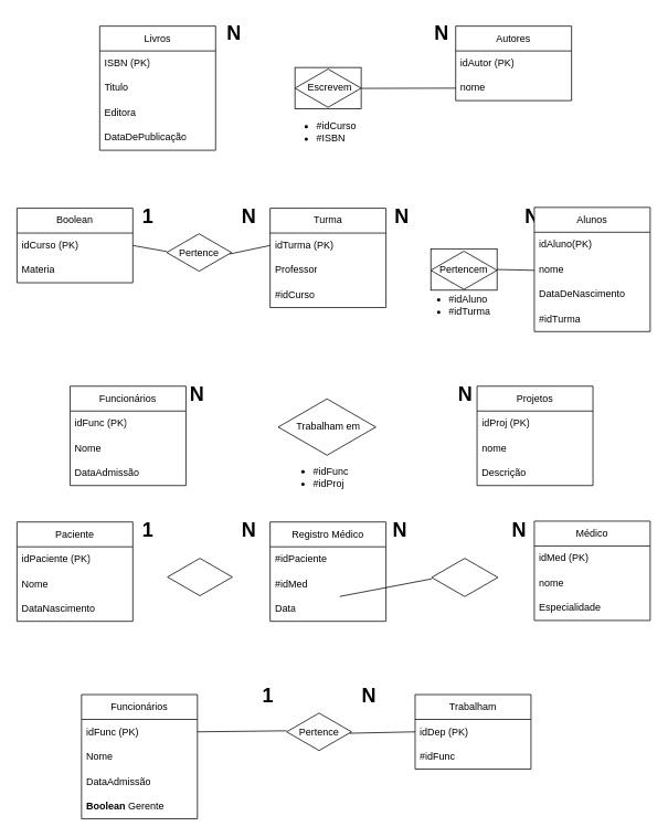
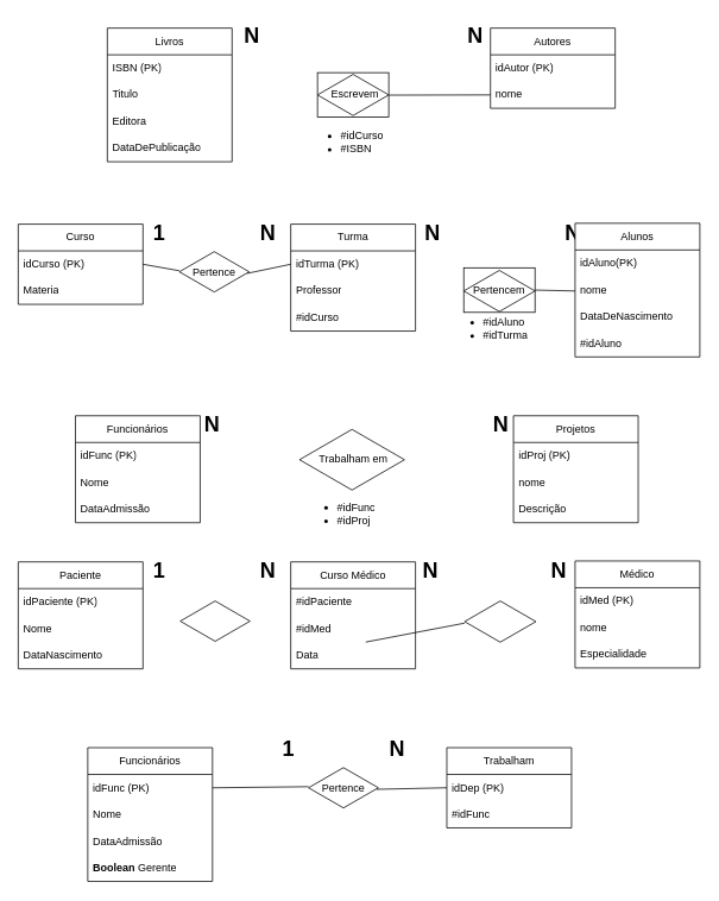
  <mxCell id="0" />
  <mxCell id="1" parent="0" />
  <mxCell id="2" value="" style="rounded=0;whiteSpace=wrap;html=1;" vertex="1" parent="1"><mxGeometry x="520" y="300" width="80" height="50" as="geometry" /></mxCell>
  <mxCell id="3" value="" style="rounded=0;whiteSpace=wrap;html=1;" vertex="1" parent="1"><mxGeometry x="355.84" y="81" width="80" height="50" as="geometry" /></mxCell>
  <mxCell id="4" value="&amp;nbsp;N&amp;nbsp; &amp;nbsp; &amp;nbsp; &amp;nbsp; &amp;nbsp; &amp;nbsp; &amp;nbsp; &amp;nbsp; &amp;nbsp; &amp;nbsp; &amp;nbsp;N" style="text;strokeColor=none;fillColor=none;html=1;fontSize=24;fontStyle=1;verticalAlign=middle;align=center;" vertex="1" parent="1"><mxGeometry x="510" y="241" width="100" height="40" as="geometry" /></mxCell>
  <mxCell id="5" value="1&amp;nbsp; &amp;nbsp; &amp;nbsp; &amp;nbsp; &amp;nbsp; &amp;nbsp; &amp;nbsp; &amp;nbsp; N" style="text;strokeColor=none;fillColor=none;html=1;fontSize=24;fontStyle=1;verticalAlign=middle;align=center;" vertex="1" parent="1"><mxGeometry x="190" y="241" width="100" height="40" as="geometry" /></mxCell>
  <mxCell id="6" value="Turma" style="swimlane;fontStyle=0;childLayout=stackLayout;horizontal=1;startSize=30;horizontalStack=0;resizeParent=1;resizeParentMax=0;resizeLast=0;collapsible=1;marginBottom=0;whiteSpace=wrap;html=1;" vertex="1" parent="1"><mxGeometry x="325.84" y="251" width="140" height="120" as="geometry" /></mxCell>
  <mxCell id="7" value="idTurma (PK)" style="text;strokeColor=none;fillColor=none;align=left;verticalAlign=middle;spacingLeft=4;spacingRight=4;overflow=hidden;points=[[0,0.5],[1,0.5]];portConstraint=eastwest;rotatable=0;whiteSpace=wrap;html=1;" vertex="1" parent="6"><mxGeometry y="30" width="140" height="30" as="geometry" /></mxCell>
  <mxCell id="8" value="Professor" style="text;strokeColor=none;fillColor=none;align=left;verticalAlign=middle;spacingLeft=4;spacingRight=4;overflow=hidden;points=[[0,0.5],[1,0.5]];portConstraint=eastwest;rotatable=0;whiteSpace=wrap;html=1;" vertex="1" parent="6"><mxGeometry y="60" width="140" height="30" as="geometry" /></mxCell>
  <mxCell id="9" value="#idCurso" style="text;strokeColor=none;fillColor=none;align=left;verticalAlign=middle;spacingLeft=4;spacingRight=4;overflow=hidden;points=[[0,0.5],[1,0.5]];portConstraint=eastwest;rotatable=0;whiteSpace=wrap;html=1;" vertex="1" parent="6"><mxGeometry y="90" width="140" height="30" as="geometry" /></mxCell>
- <mxCell id="10" value="Boolean" style="swimlane;fontStyle=0;childLayout=stackLayout;horizontal=1;startSize=30;horizontalStack=0;resizeParent=1;resizeParentMax=0;resizeLast=0;collapsible=1;marginBottom=0;whiteSpace=wrap;html=1;" vertex="1" parent="1"><mxGeometry x="20" y="251" width="140" height="90" as="geometry"><mxRectangle x="140" y="170" width="130" height="30" as="alternateBounds" /></mxGeometry></mxCell>
+ <mxCell id="10" value="Curso" style="swimlane;fontStyle=0;childLayout=stackLayout;horizontal=1;startSize=30;horizontalStack=0;resizeParent=1;resizeParentMax=0;resizeLast=0;collapsible=1;marginBottom=0;whiteSpace=wrap;html=1;" vertex="1" parent="1"><mxGeometry x="20" y="251" width="140" height="90" as="geometry"><mxRectangle x="140" y="170" width="130" height="30" as="alternateBounds" /></mxGeometry></mxCell>
  <mxCell id="11" value="idCurso (PK)" style="text;strokeColor=none;fillColor=none;align=left;verticalAlign=middle;spacingLeft=4;spacingRight=4;overflow=hidden;points=[[0,0.5],[1,0.5]];portConstraint=eastwest;rotatable=0;whiteSpace=wrap;html=1;" vertex="1" parent="10"><mxGeometry y="30" width="140" height="30" as="geometry" /></mxCell>
  <mxCell id="12" value="Materia" style="text;strokeColor=none;fillColor=none;align=left;verticalAlign=middle;spacingLeft=4;spacingRight=4;overflow=hidden;points=[[0,0.5],[1,0.5]];portConstraint=eastwest;rotatable=0;whiteSpace=wrap;html=1;" vertex="1" parent="10"><mxGeometry y="60" width="140" height="30" as="geometry" /></mxCell>
  <mxCell id="13" value="Pertence" style="html=1;whiteSpace=wrap;aspect=fixed;shape=isoRectangle;" vertex="1" parent="1"><mxGeometry x="200.84" y="281" width="78.33" height="47" as="geometry" /></mxCell>
  <mxCell id="14" value="Pertencem" style="html=1;whiteSpace=wrap;aspect=fixed;shape=isoRectangle;" vertex="1" parent="1"><mxGeometry x="520" y="302" width="80" height="48" as="geometry" /></mxCell>
  <mxCell id="15" value="&lt;ul&gt;&lt;li&gt;&lt;span style=&quot;background-color: initial;&quot;&gt;#idAluno&lt;/span&gt;&lt;br&gt;&lt;/li&gt;&lt;li&gt;#idTurma&lt;/li&gt;&lt;/ul&gt;" style="text;strokeColor=none;fillColor=none;html=1;whiteSpace=wrap;verticalAlign=middle;overflow=hidden;" vertex="1" parent="1"><mxGeometry x="500" y="328" width="100" height="80" as="geometry" /></mxCell>
  <mxCell id="16" value="&amp;nbsp;N&amp;nbsp; &amp;nbsp; &amp;nbsp; &amp;nbsp; &amp;nbsp; &amp;nbsp; &amp;nbsp; &amp;nbsp; &amp;nbsp; &amp;nbsp; &amp;nbsp; &amp;nbsp; &amp;nbsp; &amp;nbsp; &amp;nbsp; &amp;nbsp; &amp;nbsp; &amp;nbsp; &amp;nbsp; &amp;nbsp; &amp;nbsp; &amp;nbsp; &amp;nbsp; N" style="text;strokeColor=none;fillColor=none;html=1;fontSize=24;fontStyle=1;verticalAlign=middle;align=center;" vertex="1" parent="1"><mxGeometry x="345.84" y="456" width="100" height="40" as="geometry" /></mxCell>
  <mxCell id="17" value="Projetos" style="swimlane;fontStyle=0;childLayout=stackLayout;horizontal=1;startSize=30;horizontalStack=0;resizeParent=1;resizeParentMax=0;resizeLast=0;collapsible=1;marginBottom=0;whiteSpace=wrap;html=1;" vertex="1" parent="1"><mxGeometry x="575.84" y="466" width="140" height="120" as="geometry" /></mxCell>
  <mxCell id="18" value="idProj (PK)" style="text;strokeColor=none;fillColor=none;align=left;verticalAlign=middle;spacingLeft=4;spacingRight=4;overflow=hidden;points=[[0,0.5],[1,0.5]];portConstraint=eastwest;rotatable=0;whiteSpace=wrap;html=1;" vertex="1" parent="17"><mxGeometry y="30" width="140" height="30" as="geometry" /></mxCell>
  <mxCell id="19" value="nome" style="text;strokeColor=none;fillColor=none;align=left;verticalAlign=middle;spacingLeft=4;spacingRight=4;overflow=hidden;points=[[0,0.5],[1,0.5]];portConstraint=eastwest;rotatable=0;whiteSpace=wrap;html=1;" vertex="1" parent="17"><mxGeometry y="60" width="140" height="30" as="geometry" /></mxCell>
  <mxCell id="20" value="Descrição" style="text;strokeColor=none;fillColor=none;align=left;verticalAlign=middle;spacingLeft=4;spacingRight=4;overflow=hidden;points=[[0,0.5],[1,0.5]];portConstraint=eastwest;rotatable=0;whiteSpace=wrap;html=1;" vertex="1" parent="17"><mxGeometry y="90" width="140" height="30" as="geometry" /></mxCell>
  <mxCell id="21" value="Funcionários" style="swimlane;fontStyle=0;childLayout=stackLayout;horizontal=1;startSize=30;horizontalStack=0;resizeParent=1;resizeParentMax=0;resizeLast=0;collapsible=1;marginBottom=0;whiteSpace=wrap;html=1;" vertex="1" parent="1"><mxGeometry x="84.17" y="466" width="140" height="120" as="geometry" /></mxCell>
  <mxCell id="22" value="idFunc (PK)" style="text;strokeColor=none;fillColor=none;align=left;verticalAlign=middle;spacingLeft=4;spacingRight=4;overflow=hidden;points=[[0,0.5],[1,0.5]];portConstraint=eastwest;rotatable=0;whiteSpace=wrap;html=1;" vertex="1" parent="21"><mxGeometry y="30" width="140" height="30" as="geometry" /></mxCell>
  <mxCell id="23" value="Nome" style="text;strokeColor=none;fillColor=none;align=left;verticalAlign=middle;spacingLeft=4;spacingRight=4;overflow=hidden;points=[[0,0.5],[1,0.5]];portConstraint=eastwest;rotatable=0;whiteSpace=wrap;html=1;" vertex="1" parent="21"><mxGeometry y="60" width="140" height="30" as="geometry" /></mxCell>
  <mxCell id="24" value="DataAdmissão" style="text;strokeColor=none;fillColor=none;align=left;verticalAlign=middle;spacingLeft=4;spacingRight=4;overflow=hidden;points=[[0,0.5],[1,0.5]];portConstraint=eastwest;rotatable=0;whiteSpace=wrap;html=1;" vertex="1" parent="21"><mxGeometry y="90" width="140" height="30" as="geometry" /></mxCell>
  <mxCell id="25" value="&lt;div style=&quot;&quot;&gt;&lt;span style=&quot;background-color: initial;&quot;&gt;&amp;nbsp; &amp;nbsp; &amp;nbsp; Trabalham em&lt;/span&gt;&lt;/div&gt;" style="html=1;whiteSpace=wrap;aspect=fixed;shape=isoRectangle;align=left;" vertex="1" parent="1"><mxGeometry x="335.66" y="480" width="117.84" height="70.7" as="geometry" /></mxCell>
  <mxCell id="26" value="&lt;ul&gt;&lt;li&gt;&lt;span style=&quot;background-color: initial;&quot;&gt;#idFunc&lt;/span&gt;&lt;br&gt;&lt;/li&gt;&lt;li&gt;#idProj&lt;/li&gt;&lt;/ul&gt;" style="text;strokeColor=none;fillColor=none;html=1;whiteSpace=wrap;verticalAlign=middle;overflow=hidden;" vertex="1" parent="1"><mxGeometry x="335.84" y="536" width="100" height="80" as="geometry" /></mxCell>
  <mxCell id="27" value="&amp;nbsp;N&amp;nbsp; &amp;nbsp; &amp;nbsp; &amp;nbsp; &amp;nbsp; &amp;nbsp; &amp;nbsp; &amp;nbsp; &amp;nbsp; &amp;nbsp; &amp;nbsp; &amp;nbsp; &amp;nbsp; &amp;nbsp; &amp;nbsp; &amp;nbsp; &amp;nbsp; &amp;nbsp;N" style="text;strokeColor=none;fillColor=none;html=1;fontSize=24;fontStyle=1;verticalAlign=middle;align=center;" vertex="1" parent="1"><mxGeometry x="353.5" y="20" width="100" height="40" as="geometry" /></mxCell>
  <mxCell id="28" value="Autores" style="swimlane;fontStyle=0;childLayout=stackLayout;horizontal=1;startSize=30;horizontalStack=0;resizeParent=1;resizeParentMax=0;resizeLast=0;collapsible=1;marginBottom=0;whiteSpace=wrap;html=1;" vertex="1" parent="1"><mxGeometry x="550" y="31" width="140" height="90" as="geometry" /></mxCell>
  <mxCell id="29" value="idAutor (PK)" style="text;strokeColor=none;fillColor=none;align=left;verticalAlign=middle;spacingLeft=4;spacingRight=4;overflow=hidden;points=[[0,0.5],[1,0.5]];portConstraint=eastwest;rotatable=0;whiteSpace=wrap;html=1;" vertex="1" parent="28"><mxGeometry y="30" width="140" height="30" as="geometry" /></mxCell>
  <mxCell id="30" value="nome" style="text;strokeColor=none;fillColor=none;align=left;verticalAlign=middle;spacingLeft=4;spacingRight=4;overflow=hidden;points=[[0,0.5],[1,0.5]];portConstraint=eastwest;rotatable=0;whiteSpace=wrap;html=1;" vertex="1" parent="28"><mxGeometry y="60" width="140" height="30" as="geometry" /></mxCell>
  <mxCell id="31" value="Livros" style="swimlane;fontStyle=0;childLayout=stackLayout;horizontal=1;startSize=30;horizontalStack=0;resizeParent=1;resizeParentMax=0;resizeLast=0;collapsible=1;marginBottom=0;whiteSpace=wrap;html=1;" vertex="1" parent="1"><mxGeometry x="120" y="31" width="140" height="150" as="geometry" /></mxCell>
  <mxCell id="32" value="ISBN (PK)" style="text;strokeColor=none;fillColor=none;align=left;verticalAlign=middle;spacingLeft=4;spacingRight=4;overflow=hidden;points=[[0,0.5],[1,0.5]];portConstraint=eastwest;rotatable=0;whiteSpace=wrap;html=1;" vertex="1" parent="31"><mxGeometry y="30" width="140" height="30" as="geometry" /></mxCell>
  <mxCell id="33" value="Titulo" style="text;strokeColor=none;fillColor=none;align=left;verticalAlign=middle;spacingLeft=4;spacingRight=4;overflow=hidden;points=[[0,0.5],[1,0.5]];portConstraint=eastwest;rotatable=0;whiteSpace=wrap;html=1;" vertex="1" parent="31"><mxGeometry y="60" width="140" height="30" as="geometry" /></mxCell>
  <mxCell id="34" value="Editora" style="text;strokeColor=none;fillColor=none;align=left;verticalAlign=middle;spacingLeft=4;spacingRight=4;overflow=hidden;points=[[0,0.5],[1,0.5]];portConstraint=eastwest;rotatable=0;whiteSpace=wrap;html=1;" vertex="1" parent="31"><mxGeometry y="90" width="140" height="30" as="geometry" /></mxCell>
  <mxCell id="35" value="DataDePublicação" style="text;strokeColor=none;fillColor=none;align=left;verticalAlign=middle;spacingLeft=4;spacingRight=4;overflow=hidden;points=[[0,0.5],[1,0.5]];portConstraint=eastwest;rotatable=0;whiteSpace=wrap;html=1;" vertex="1" parent="31"><mxGeometry y="120" width="140" height="30" as="geometry" /></mxCell>
  <mxCell id="36" value="&lt;div style=&quot;&quot;&gt;&amp;nbsp; &amp;nbsp; Escrevem&lt;/div&gt;" style="html=1;whiteSpace=wrap;aspect=fixed;shape=isoRectangle;align=left;" vertex="1" parent="1"><mxGeometry x="355.84" y="82" width="80" height="48" as="geometry" /></mxCell>
  <mxCell id="37" value="&lt;ul&gt;&lt;li&gt;#idCurso&lt;/li&gt;&lt;li&gt;#ISBN&lt;/li&gt;&lt;/ul&gt;" style="text;strokeColor=none;fillColor=none;html=1;whiteSpace=wrap;verticalAlign=middle;overflow=hidden;" vertex="1" parent="1"><mxGeometry x="339.67" y="119" width="100" height="80" as="geometry" /></mxCell>
  <mxCell id="38" value="" style="endArrow=none;html=1;rounded=0;exitX=1.007;exitY=0.505;exitDx=0;exitDy=0;exitPerimeter=0;entryX=0;entryY=0.5;entryDx=0;entryDy=0;" edge="1" parent="1" source="36" target="30"><mxGeometry width="50" height="50" relative="1" as="geometry"><mxPoint x="410" y="121" as="sourcePoint" /><mxPoint x="530" y="106" as="targetPoint" /></mxGeometry></mxCell>
  <mxCell id="39" value="" style="endArrow=none;html=1;rounded=0;exitX=1;exitY=0.5;exitDx=0;exitDy=0;" edge="1" parent="1" source="2"><mxGeometry width="50" height="50" relative="1" as="geometry"><mxPoint x="410" y="341" as="sourcePoint" /><mxPoint x="645" y="326" as="targetPoint" /></mxGeometry></mxCell>
  <mxCell id="40" value="" style="endArrow=none;html=1;rounded=0;exitX=0.973;exitY=0.537;exitDx=0;exitDy=0;exitPerimeter=0;entryX=0;entryY=0.5;entryDx=0;entryDy=0;" edge="1" parent="1" source="13" target="7"><mxGeometry width="50" height="50" relative="1" as="geometry"><mxPoint x="410" y="341" as="sourcePoint" /><mxPoint x="310" y="301" as="targetPoint" /></mxGeometry></mxCell>
  <mxCell id="41" value="" style="endArrow=none;html=1;rounded=0;exitX=-0.001;exitY=0.474;exitDx=0;exitDy=0;exitPerimeter=0;entryX=1;entryY=0.5;entryDx=0;entryDy=0;" edge="1" parent="1" source="13" target="11"><mxGeometry width="50" height="50" relative="1" as="geometry"><mxPoint x="410" y="341" as="sourcePoint" /><mxPoint x="460" y="291" as="targetPoint" /></mxGeometry></mxCell>
  <mxCell id="42" value="Alunos" style="swimlane;fontStyle=0;childLayout=stackLayout;horizontal=1;startSize=30;horizontalStack=0;resizeParent=1;resizeParentMax=0;resizeLast=0;collapsible=1;marginBottom=0;whiteSpace=wrap;html=1;" vertex="1" parent="1"><mxGeometry x="645" y="250" width="140" height="150" as="geometry" /></mxCell>
  <mxCell id="43" value="idAluno(PK)" style="text;strokeColor=none;fillColor=none;align=left;verticalAlign=middle;spacingLeft=4;spacingRight=4;overflow=hidden;points=[[0,0.5],[1,0.5]];portConstraint=eastwest;rotatable=0;whiteSpace=wrap;html=1;" vertex="1" parent="42"><mxGeometry y="30" width="140" height="30" as="geometry" /></mxCell>
  <mxCell id="44" value="nome" style="text;strokeColor=none;fillColor=none;align=left;verticalAlign=middle;spacingLeft=4;spacingRight=4;overflow=hidden;points=[[0,0.5],[1,0.5]];portConstraint=eastwest;rotatable=0;whiteSpace=wrap;html=1;" vertex="1" parent="42"><mxGeometry y="60" width="140" height="30" as="geometry" /></mxCell>
  <mxCell id="45" value="DataDeNascimento" style="text;strokeColor=none;fillColor=none;align=left;verticalAlign=middle;spacingLeft=4;spacingRight=4;overflow=hidden;points=[[0,0.5],[1,0.5]];portConstraint=eastwest;rotatable=0;whiteSpace=wrap;html=1;" vertex="1" parent="42"><mxGeometry y="90" width="140" height="30" as="geometry" /></mxCell>
- <mxCell id="46" value="#idTurma" style="text;strokeColor=none;fillColor=none;align=left;verticalAlign=middle;spacingLeft=4;spacingRight=4;overflow=hidden;points=[[0,0.5],[1,0.5]];portConstraint=eastwest;rotatable=0;whiteSpace=wrap;html=1;" vertex="1" parent="42"><mxGeometry y="120" width="140" height="30" as="geometry" /></mxCell>
+ <mxCell id="46" value="#idAluno" style="text;strokeColor=none;fillColor=none;align=left;verticalAlign=middle;spacingLeft=4;spacingRight=4;overflow=hidden;points=[[0,0.5],[1,0.5]];portConstraint=eastwest;rotatable=0;whiteSpace=wrap;html=1;" vertex="1" parent="42"><mxGeometry y="120" width="140" height="30" as="geometry" /></mxCell>
  <mxCell id="47" value="&amp;nbsp;N&amp;nbsp; &amp;nbsp; &amp;nbsp; &amp;nbsp; &amp;nbsp; &amp;nbsp; &amp;nbsp; &amp;nbsp; &amp;nbsp; &amp;nbsp;N" style="text;strokeColor=none;fillColor=none;html=1;fontSize=24;fontStyle=1;verticalAlign=middle;align=center;" vertex="1" parent="1"><mxGeometry x="501" y="620" width="100" height="40" as="geometry" /></mxCell>
  <mxCell id="48" value="1&amp;nbsp; &amp;nbsp; &amp;nbsp; &amp;nbsp; &amp;nbsp; &amp;nbsp; &amp;nbsp; &amp;nbsp; N" style="text;strokeColor=none;fillColor=none;html=1;fontSize=24;fontStyle=1;verticalAlign=middle;align=center;" vertex="1" parent="1"><mxGeometry x="190" y="620" width="100" height="40" as="geometry" /></mxCell>
- <mxCell id="49" value="Registro Médico" style="swimlane;fontStyle=0;childLayout=stackLayout;horizontal=1;startSize=30;horizontalStack=0;resizeParent=1;resizeParentMax=0;resizeLast=0;collapsible=1;marginBottom=0;whiteSpace=wrap;html=1;" vertex="1" parent="1"><mxGeometry x="325.84" y="630" width="140" height="120" as="geometry" /></mxCell>
+ <mxCell id="49" value="Curso Médico" style="swimlane;fontStyle=0;childLayout=stackLayout;horizontal=1;startSize=30;horizontalStack=0;resizeParent=1;resizeParentMax=0;resizeLast=0;collapsible=1;marginBottom=0;whiteSpace=wrap;html=1;" vertex="1" parent="1"><mxGeometry x="325.84" y="630" width="140" height="120" as="geometry" /></mxCell>
  <mxCell id="50" value="#idPaciente" style="text;strokeColor=none;fillColor=none;align=left;verticalAlign=middle;spacingLeft=4;spacingRight=4;overflow=hidden;points=[[0,0.5],[1,0.5]];portConstraint=eastwest;rotatable=0;whiteSpace=wrap;html=1;" vertex="1" parent="49"><mxGeometry y="30" width="140" height="30" as="geometry" /></mxCell>
  <mxCell id="51" value="#idMed" style="text;strokeColor=none;fillColor=none;align=left;verticalAlign=middle;spacingLeft=4;spacingRight=4;overflow=hidden;points=[[0,0.5],[1,0.5]];portConstraint=eastwest;rotatable=0;whiteSpace=wrap;html=1;" vertex="1" parent="49"><mxGeometry y="60" width="140" height="30" as="geometry" /></mxCell>
  <mxCell id="52" value="Data" style="text;strokeColor=none;fillColor=none;align=left;verticalAlign=middle;spacingLeft=4;spacingRight=4;overflow=hidden;points=[[0,0.5],[1,0.5]];portConstraint=eastwest;rotatable=0;whiteSpace=wrap;html=1;" vertex="1" parent="49"><mxGeometry y="90" width="140" height="30" as="geometry" /></mxCell>
  <mxCell id="53" value="Paciente" style="swimlane;fontStyle=0;childLayout=stackLayout;horizontal=1;startSize=30;horizontalStack=0;resizeParent=1;resizeParentMax=0;resizeLast=0;collapsible=1;marginBottom=0;whiteSpace=wrap;html=1;" vertex="1" parent="1"><mxGeometry x="20" y="630" width="140" height="120" as="geometry"><mxRectangle x="140" y="170" width="130" height="30" as="alternateBounds" /></mxGeometry></mxCell>
  <mxCell id="54" value="idPaciente (PK)" style="text;strokeColor=none;fillColor=none;align=left;verticalAlign=middle;spacingLeft=4;spacingRight=4;overflow=hidden;points=[[0,0.5],[1,0.5]];portConstraint=eastwest;rotatable=0;whiteSpace=wrap;html=1;" vertex="1" parent="53"><mxGeometry y="30" width="140" height="30" as="geometry" /></mxCell>
  <mxCell id="55" value="Nome" style="text;strokeColor=none;fillColor=none;align=left;verticalAlign=middle;spacingLeft=4;spacingRight=4;overflow=hidden;points=[[0,0.5],[1,0.5]];portConstraint=eastwest;rotatable=0;whiteSpace=wrap;html=1;" vertex="1" parent="53"><mxGeometry y="60" width="140" height="30" as="geometry" /></mxCell>
  <mxCell id="56" value="DataNascimento" style="text;strokeColor=none;fillColor=none;align=left;verticalAlign=middle;spacingLeft=4;spacingRight=4;overflow=hidden;points=[[0,0.5],[1,0.5]];portConstraint=eastwest;rotatable=0;whiteSpace=wrap;html=1;" vertex="1" parent="53"><mxGeometry y="90" width="140" height="30" as="geometry" /></mxCell>
  <mxCell id="57" value="" style="html=1;whiteSpace=wrap;aspect=fixed;shape=isoRectangle;" vertex="1" parent="1"><mxGeometry x="201.84" y="673" width="78.33" height="47" as="geometry" /></mxCell>
  <mxCell id="58" value="" style="html=1;whiteSpace=wrap;aspect=fixed;shape=isoRectangle;" vertex="1" parent="1"><mxGeometry x="521" y="673" width="80" height="48" as="geometry" /></mxCell>
  <mxCell id="59" value="" style="endArrow=none;html=1;rounded=0;exitX=1;exitY=0.5;exitDx=0;exitDy=0;entryX=0;entryY=0.536;entryDx=0;entryDy=0;entryPerimeter=0;" edge="1" parent="1" target="58"><mxGeometry width="50" height="50" relative="1" as="geometry"><mxPoint x="410" y="720" as="sourcePoint" /><mxPoint x="500" y="680" as="targetPoint" /></mxGeometry></mxCell>
  <mxCell id="60" value="Médico" style="swimlane;fontStyle=0;childLayout=stackLayout;horizontal=1;startSize=30;horizontalStack=0;resizeParent=1;resizeParentMax=0;resizeLast=0;collapsible=1;marginBottom=0;whiteSpace=wrap;html=1;" vertex="1" parent="1"><mxGeometry x="645" y="629" width="140" height="120" as="geometry" /></mxCell>
  <mxCell id="61" value="idMed (PK)" style="text;strokeColor=none;fillColor=none;align=left;verticalAlign=middle;spacingLeft=4;spacingRight=4;overflow=hidden;points=[[0,0.5],[1,0.5]];portConstraint=eastwest;rotatable=0;whiteSpace=wrap;html=1;" vertex="1" parent="60"><mxGeometry y="30" width="140" height="30" as="geometry" /></mxCell>
  <mxCell id="62" value="nome" style="text;strokeColor=none;fillColor=none;align=left;verticalAlign=middle;spacingLeft=4;spacingRight=4;overflow=hidden;points=[[0,0.5],[1,0.5]];portConstraint=eastwest;rotatable=0;whiteSpace=wrap;html=1;" vertex="1" parent="60"><mxGeometry y="60" width="140" height="30" as="geometry" /></mxCell>
  <mxCell id="63" value="Especialidade" style="text;strokeColor=none;fillColor=none;align=left;verticalAlign=middle;spacingLeft=4;spacingRight=4;overflow=hidden;points=[[0,0.5],[1,0.5]];portConstraint=eastwest;rotatable=0;whiteSpace=wrap;html=1;" vertex="1" parent="60"><mxGeometry y="90" width="140" height="30" as="geometry" /></mxCell>
  <mxCell id="64" value="1&amp;nbsp; &amp;nbsp; &amp;nbsp; &amp;nbsp; &amp;nbsp; &amp;nbsp; &amp;nbsp; &amp;nbsp; N" style="text;strokeColor=none;fillColor=none;html=1;fontSize=24;fontStyle=1;verticalAlign=middle;align=center;" vertex="1" parent="1"><mxGeometry x="335.01" y="820" width="100" height="40" as="geometry" /></mxCell>
  <mxCell id="65" value="Trabalham" style="swimlane;fontStyle=0;childLayout=stackLayout;horizontal=1;startSize=30;horizontalStack=0;resizeParent=1;resizeParentMax=0;resizeLast=0;collapsible=1;marginBottom=0;whiteSpace=wrap;html=1;" vertex="1" parent="1"><mxGeometry x="501" y="838.5" width="140" height="90" as="geometry" /></mxCell>
  <mxCell id="66" value="idDep (PK)" style="text;strokeColor=none;fillColor=none;align=left;verticalAlign=middle;spacingLeft=4;spacingRight=4;overflow=hidden;points=[[0,0.5],[1,0.5]];portConstraint=eastwest;rotatable=0;whiteSpace=wrap;html=1;" vertex="1" parent="65"><mxGeometry y="30" width="140" height="30" as="geometry" /></mxCell>
  <mxCell id="67" value="#idFunc" style="text;strokeColor=none;fillColor=none;align=left;verticalAlign=middle;spacingLeft=4;spacingRight=4;overflow=hidden;points=[[0,0.5],[1,0.5]];portConstraint=eastwest;rotatable=0;whiteSpace=wrap;html=1;" vertex="1" parent="65"><mxGeometry y="60" width="140" height="30" as="geometry" /></mxCell>
  <mxCell id="68" value="Funcionários" style="swimlane;fontStyle=0;childLayout=stackLayout;horizontal=1;startSize=30;horizontalStack=0;resizeParent=1;resizeParentMax=0;resizeLast=0;collapsible=1;marginBottom=0;whiteSpace=wrap;html=1;" vertex="1" parent="1"><mxGeometry x="98" y="838.5" width="140" height="150" as="geometry"><mxRectangle x="140" y="170" width="130" height="30" as="alternateBounds" /></mxGeometry></mxCell>
  <mxCell id="69" value="idFunc (PK)" style="text;strokeColor=none;fillColor=none;align=left;verticalAlign=middle;spacingLeft=4;spacingRight=4;overflow=hidden;points=[[0,0.5],[1,0.5]];portConstraint=eastwest;rotatable=0;whiteSpace=wrap;html=1;" vertex="1" parent="68"><mxGeometry y="30" width="140" height="30" as="geometry" /></mxCell>
  <mxCell id="70" value="Nome" style="text;strokeColor=none;fillColor=none;align=left;verticalAlign=middle;spacingLeft=4;spacingRight=4;overflow=hidden;points=[[0,0.5],[1,0.5]];portConstraint=eastwest;rotatable=0;whiteSpace=wrap;html=1;" vertex="1" parent="68"><mxGeometry y="60" width="140" height="30" as="geometry" /></mxCell>
  <mxCell id="71" value="DataAdmissão" style="text;strokeColor=none;fillColor=none;align=left;verticalAlign=middle;spacingLeft=4;spacingRight=4;overflow=hidden;points=[[0,0.5],[1,0.5]];portConstraint=eastwest;rotatable=0;whiteSpace=wrap;html=1;" vertex="1" parent="68"><mxGeometry y="90" width="140" height="30" as="geometry" /></mxCell>
  <mxCell id="72" value="&lt;b&gt;Boolean &lt;/b&gt;Gerente" style="text;strokeColor=none;fillColor=none;align=left;verticalAlign=middle;spacingLeft=4;spacingRight=4;overflow=hidden;points=[[0,0.5],[1,0.5]];portConstraint=eastwest;rotatable=0;whiteSpace=wrap;html=1;" vertex="1" parent="68"><mxGeometry y="120" width="140" height="30" as="geometry" /></mxCell>
  <mxCell id="73" value="Pertence" style="html=1;whiteSpace=wrap;aspect=fixed;shape=isoRectangle;" vertex="1" parent="1"><mxGeometry x="345.84" y="860" width="78.33" height="47" as="geometry" /></mxCell>
  <mxCell id="74" value="" style="endArrow=none;html=1;rounded=0;exitX=0.973;exitY=0.537;exitDx=0;exitDy=0;exitPerimeter=0;entryX=0;entryY=0.5;entryDx=0;entryDy=0;" edge="1" parent="1" source="73" target="66"><mxGeometry width="50" height="50" relative="1" as="geometry"><mxPoint x="411" y="920" as="sourcePoint" /><mxPoint x="311" y="880" as="targetPoint" /></mxGeometry></mxCell>
  <mxCell id="75" value="" style="endArrow=none;html=1;rounded=0;exitX=-0.001;exitY=0.474;exitDx=0;exitDy=0;exitPerimeter=0;entryX=1;entryY=0.5;entryDx=0;entryDy=0;" edge="1" parent="1" source="73" target="69"><mxGeometry width="50" height="50" relative="1" as="geometry"><mxPoint x="411" y="920" as="sourcePoint" /><mxPoint x="461" y="870" as="targetPoint" /></mxGeometry></mxCell>
